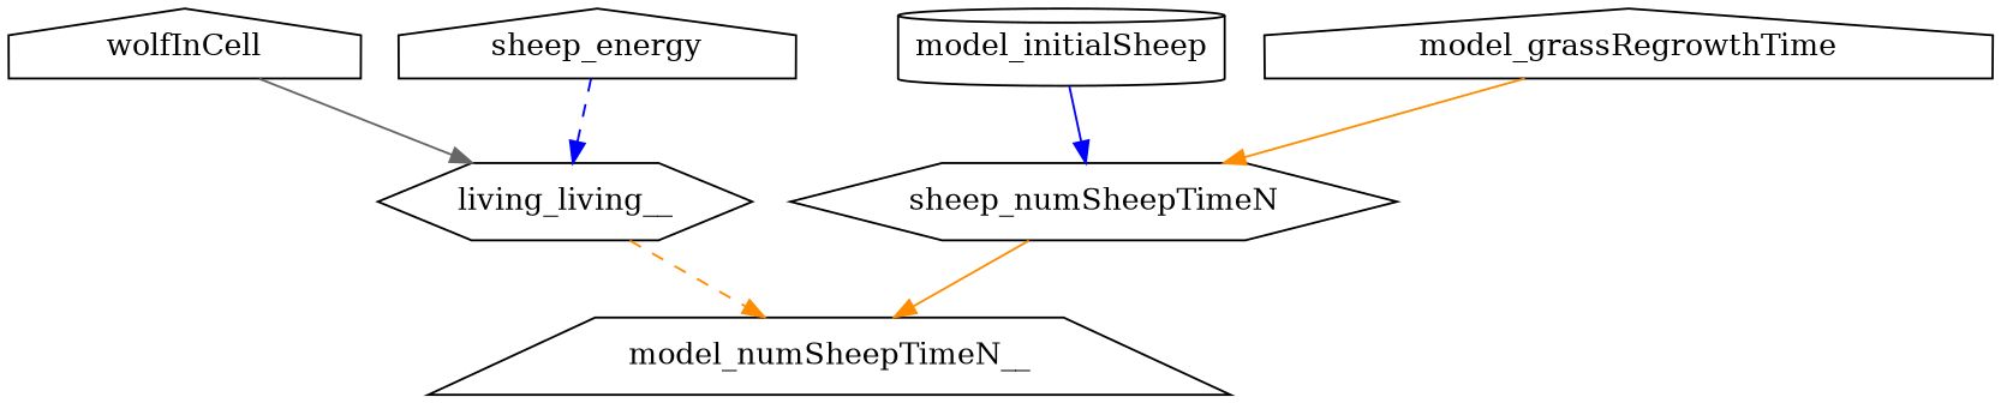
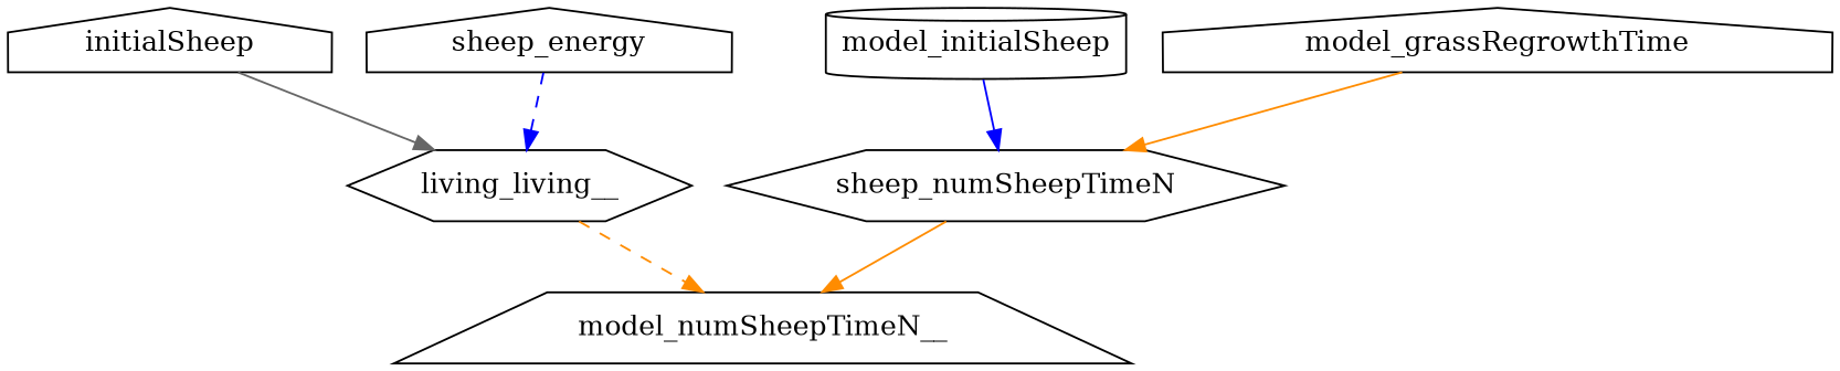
  strict digraph {
    node [shape=house]
    edge [color=darkorange style=solid]
    n1 [label=sheep_numSheepTimeN shape=hexagon]
    model_numSheepTimeN__ [shape=trapezium]
    n3 [label=living_living__ shape=hexagon]
-   wolfInCell
+   wolfInCell [label=initialSheep]
    model_initialSheep [shape=cylinder]
    model_grassRegrowthTime
    sheep_energy
    n1 -> model_numSheepTimeN__
    n3 -> model_numSheepTimeN__ [style=dashed]
    wolfInCell -> n3 [color=gray40]
    model_initialSheep -> n1 [color=blue]
    model_grassRegrowthTime -> n1
    sheep_energy -> n3 [color=blue style=dashed]
  }
